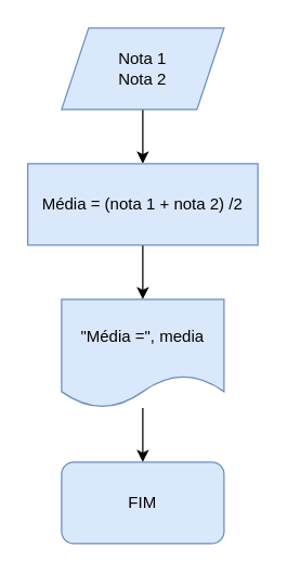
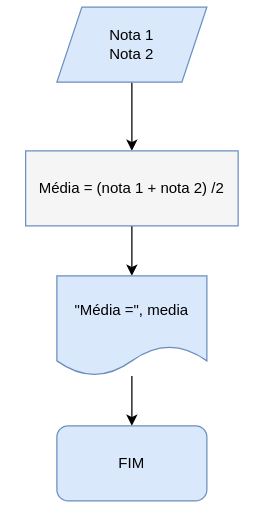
  <mxCell id="0" />
  <mxCell id="1" parent="0" />
  <mxCell id="2" value="" style="edgeStyle=orthogonalEdgeStyle;rounded=0;orthogonalLoop=1;jettySize=auto;html=1;" edge="1" parent="1" source="3" target="5"><mxGeometry relative="1" as="geometry" /></mxCell>
- <mxCell id="3" value="Nota 1&lt;br&gt;Nota 2" style="shape=parallelogram;perimeter=parallelogramPerimeter;whiteSpace=wrap;html=1;fixedSize=1;fillColor=#dae8fc;strokeColor=#6c8ebf;" vertex="1" parent="1"><mxGeometry x="45" y="20" width="120" height="60" as="geometry" /></mxCell>
+ <mxCell id="3" value="Nota 1&lt;br&gt;Nota 2" style="shape=parallelogram;perimeter=parallelogramPerimeter;whiteSpace=wrap;html=1;fixedSize=1;fillColor=#dae8fc;strokeColor=#6c8ebf;" vertex="1" parent="1"><mxGeometry x="45" y="5" width="120" height="60" as="geometry" /></mxCell>
  <mxCell id="4" value="" style="edgeStyle=orthogonalEdgeStyle;rounded=0;orthogonalLoop=1;jettySize=auto;html=1;" edge="1" parent="1" source="5" target="7"><mxGeometry relative="1" as="geometry" /></mxCell>
- <mxCell id="5" value="Média = (nota 1 + nota 2) /2" style="whiteSpace=wrap;html=1;fillColor=#dae8fc;strokeColor=#6c8ebf;" vertex="1" parent="1"><mxGeometry x="20" y="120" width="170" height="60" as="geometry" /></mxCell>
+ <mxCell id="5" value="Média = (nota 1 + nota 2) /2" style="whiteSpace=wrap;html=1;fillColor=#f5f5f5;strokeColor=#6c8ebf;" vertex="1" parent="1"><mxGeometry x="20" y="120" width="170" height="60" as="geometry" /></mxCell>
  <mxCell id="6" value="" style="edgeStyle=orthogonalEdgeStyle;rounded=0;orthogonalLoop=1;jettySize=auto;html=1;" edge="1" parent="1" source="7" target="8"><mxGeometry relative="1" as="geometry" /></mxCell>
  <mxCell id="7" value="&quot;Média =&quot;, media" style="shape=document;whiteSpace=wrap;html=1;boundedLbl=1;fillColor=#dae8fc;strokeColor=#6c8ebf;" vertex="1" parent="1"><mxGeometry x="45" y="220" width="120" height="80" as="geometry" /></mxCell>
  <mxCell id="8" value="FIM" style="rounded=1;whiteSpace=wrap;html=1;fillColor=#dae8fc;strokeColor=#6c8ebf;" vertex="1" parent="1"><mxGeometry x="45" y="340" width="120" height="60" as="geometry" /></mxCell>
